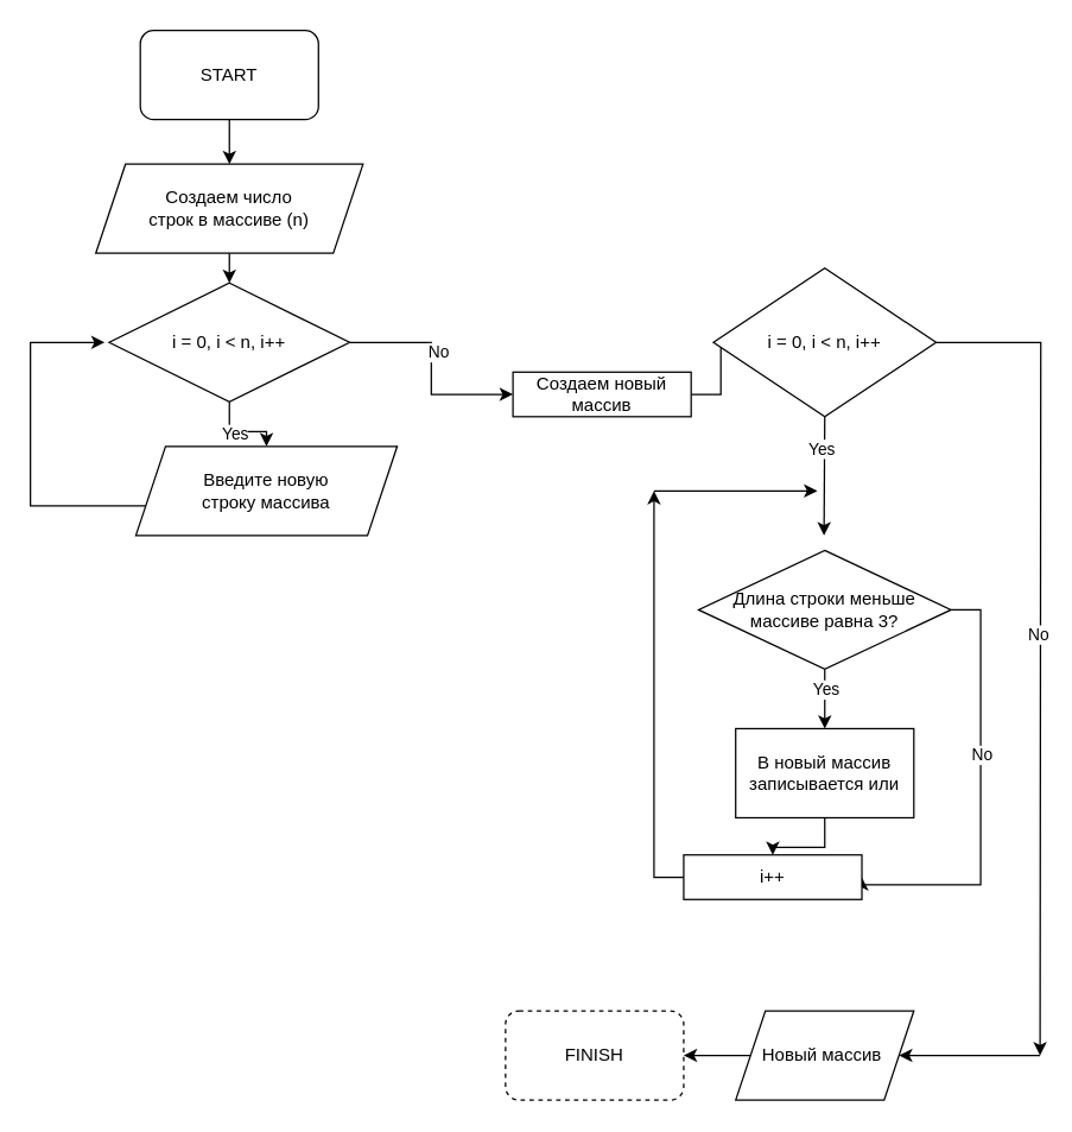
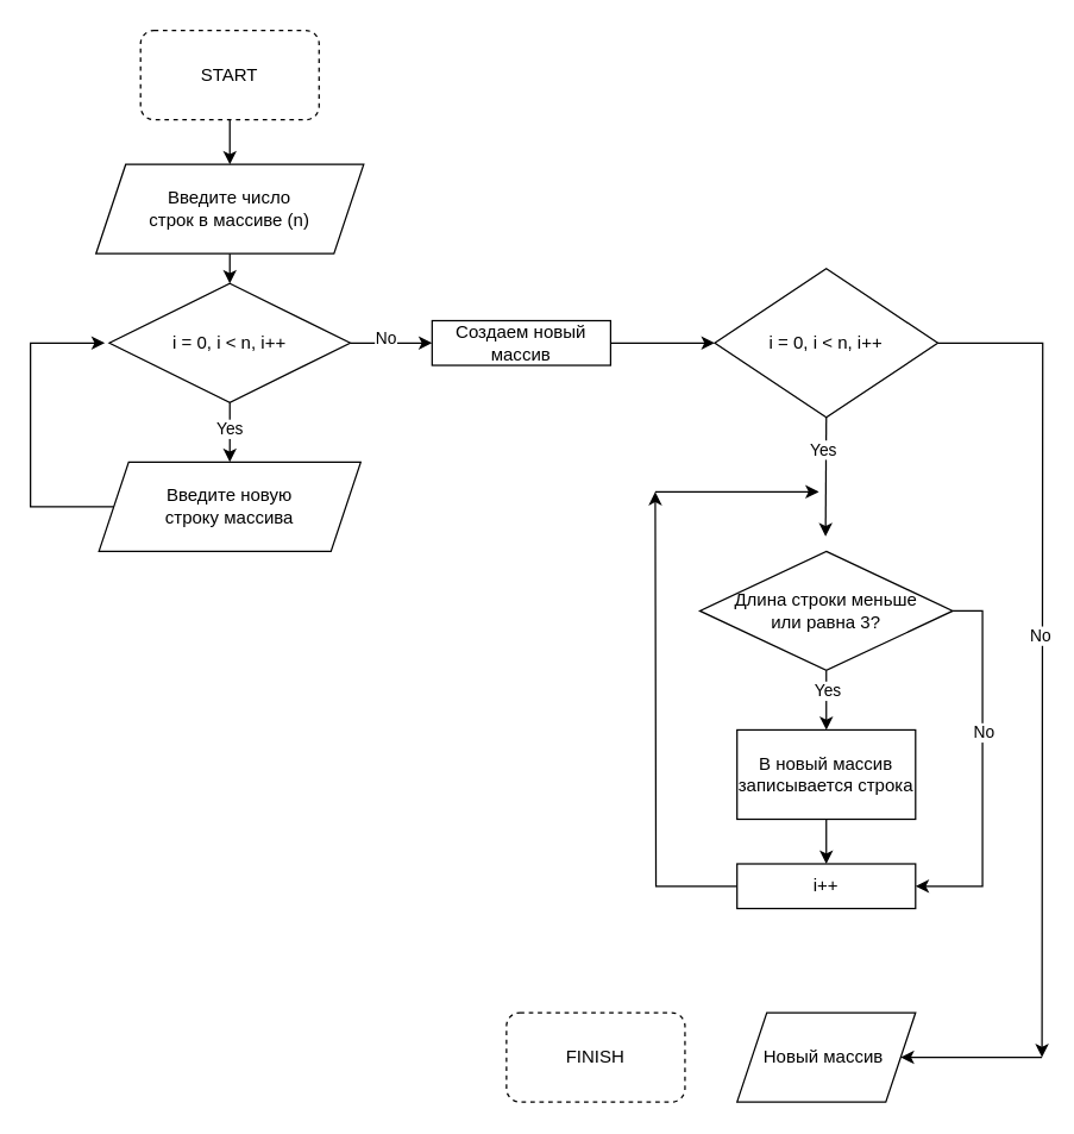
  <mxCell id="0" />
  <mxCell id="1" parent="0" />
  <mxCell id="2" value="" style="edgeStyle=orthogonalEdgeStyle;rounded=0;orthogonalLoop=1;jettySize=auto;html=1;" edge="1" parent="1" source="3"><mxGeometry relative="1" as="geometry"><mxPoint x="154" y="110" as="targetPoint" /></mxGeometry></mxCell>
- <mxCell id="3" value="START" style="rounded=1;whiteSpace=wrap;html=1;" vertex="1" parent="1"><mxGeometry x="94" y="20" width="120" height="60" as="geometry" /></mxCell>
+ <mxCell id="3" value="START" style="rounded=1;whiteSpace=wrap;html=1;dashed=1;" vertex="1" parent="1"><mxGeometry x="94" y="20" width="120" height="60" as="geometry" /></mxCell>
  <mxCell id="4" value="" style="edgeStyle=orthogonalEdgeStyle;rounded=0;orthogonalLoop=1;jettySize=auto;html=1;" edge="1" parent="1"><mxGeometry relative="1" as="geometry"><mxPoint x="154" y="160" as="sourcePoint" /><mxPoint x="154" y="190" as="targetPoint" /></mxGeometry></mxCell>
  <mxCell id="5" value="" style="edgeStyle=orthogonalEdgeStyle;rounded=0;orthogonalLoop=1;jettySize=auto;html=1;" edge="1" parent="1" source="9" target="11"><mxGeometry relative="1" as="geometry" /></mxCell>
  <mxCell id="6" value="Yes" style="edgeLabel;html=1;align=center;verticalAlign=middle;resizable=0;points=[];" vertex="1" connectable="0" parent="5"><mxGeometry x="-0.167" y="-1" relative="1" as="geometry"><mxPoint as="offset" /></mxGeometry></mxCell>
  <mxCell id="7" value="" style="edgeStyle=orthogonalEdgeStyle;rounded=0;orthogonalLoop=1;jettySize=auto;html=1;" edge="1" parent="1" source="9" target="26"><mxGeometry relative="1" as="geometry" /></mxCell>
  <mxCell id="8" value="No" style="edgeLabel;html=1;align=center;verticalAlign=middle;resizable=0;points=[];" vertex="1" connectable="0" parent="7"><mxGeometry x="-0.164" y="4" relative="1" as="geometry"><mxPoint as="offset" /></mxGeometry></mxCell>
  <mxCell id="9" value="i = 0, i &amp;lt; n, i++" style="rhombus;whiteSpace=wrap;html=1;" vertex="1" parent="1"><mxGeometry x="73" y="190" width="162" height="80" as="geometry" /></mxCell>
  <mxCell id="10" style="edgeStyle=orthogonalEdgeStyle;rounded=0;orthogonalLoop=1;jettySize=auto;html=1;" edge="1" parent="1" source="11"><mxGeometry relative="1" as="geometry"><mxPoint x="70" y="230" as="targetPoint" /><Array as="points"><mxPoint x="20" y="340" /><mxPoint x="20" y="230" /></Array></mxGeometry></mxCell>
- <mxCell id="11" value="Введите новую &lt;br&gt;строку массива" style="shape=parallelogram;perimeter=parallelogramPerimeter;whiteSpace=wrap;html=1;fixedSize=1;" vertex="1" parent="1"><mxGeometry x="91" y="300" width="176" height="60" as="geometry" /></mxCell>
- <mxCell id="12" value="Создаем число&lt;br style=&quot;border-color: var(--border-color);&quot;&gt;строк в массиве (n)" style="shape=parallelogram;perimeter=parallelogramPerimeter;whiteSpace=wrap;html=1;fixedSize=1;" vertex="1" parent="1"><mxGeometry x="64" y="110" width="180" height="60" as="geometry" /></mxCell>
+ <mxCell id="11" value="Введите новую &lt;br&gt;строку массива" style="shape=parallelogram;perimeter=parallelogramPerimeter;whiteSpace=wrap;html=1;fixedSize=1;" vertex="1" parent="1"><mxGeometry x="66" y="310" width="176" height="60" as="geometry" /></mxCell>
+ <mxCell id="12" value="Введите число&lt;br style=&quot;border-color: var(--border-color);&quot;&gt;строк в массиве (n)" style="shape=parallelogram;perimeter=parallelogramPerimeter;whiteSpace=wrap;html=1;fixedSize=1;" vertex="1" parent="1"><mxGeometry x="64" y="110" width="180" height="60" as="geometry" /></mxCell>
  <mxCell id="13" value="" style="edgeStyle=orthogonalEdgeStyle;rounded=0;orthogonalLoop=1;jettySize=auto;html=1;" edge="1" parent="1" source="17" target="19"><mxGeometry relative="1" as="geometry" /></mxCell>
  <mxCell id="14" value="Yes" style="edgeLabel;html=1;align=center;verticalAlign=middle;resizable=0;points=[];" vertex="1" connectable="0" parent="13"><mxGeometry x="-0.333" y="4" relative="1" as="geometry"><mxPoint x="-4" as="offset" /></mxGeometry></mxCell>
  <mxCell id="15" style="edgeStyle=orthogonalEdgeStyle;rounded=0;orthogonalLoop=1;jettySize=auto;html=1;entryX=1;entryY=0.5;entryDx=0;entryDy=0;" edge="1" parent="1" source="17" target="21"><mxGeometry relative="1" as="geometry"><Array as="points"><mxPoint x="660" y="410" /><mxPoint x="660" y="595" /></Array></mxGeometry></mxCell>
  <mxCell id="16" value="No" style="edgeLabel;html=1;align=center;verticalAlign=middle;resizable=0;points=[];" vertex="1" connectable="0" parent="15"><mxGeometry x="-0.192" relative="1" as="geometry"><mxPoint as="offset" /></mxGeometry></mxCell>
- <mxCell id="17" value="Длина строки меньше &lt;br&gt;массиве равна 3?" style="rhombus;whiteSpace=wrap;html=1;" vertex="1" parent="1"><mxGeometry x="470" y="370" width="170" height="80" as="geometry" /></mxCell>
+ <mxCell id="17" value="Длина строки меньше &lt;br&gt;или равна 3?" style="rhombus;whiteSpace=wrap;html=1;" vertex="1" parent="1"><mxGeometry x="470" y="370" width="170" height="80" as="geometry" /></mxCell>
  <mxCell id="18" value="" style="edgeStyle=orthogonalEdgeStyle;rounded=0;orthogonalLoop=1;jettySize=auto;html=1;" edge="1" parent="1" source="19" target="21"><mxGeometry relative="1" as="geometry" /></mxCell>
- <mxCell id="19" value="В новый массив записывается или" style="whiteSpace=wrap;html=1;" vertex="1" parent="1"><mxGeometry x="495" y="490" width="120" height="60" as="geometry" /></mxCell>
+ <mxCell id="19" value="В новый массив записывается строка" style="whiteSpace=wrap;html=1;" vertex="1" parent="1"><mxGeometry x="495" y="490" width="120" height="60" as="geometry" /></mxCell>
  <mxCell id="20" style="edgeStyle=orthogonalEdgeStyle;rounded=0;orthogonalLoop=1;jettySize=auto;html=1;" edge="1" parent="1" source="21"><mxGeometry relative="1" as="geometry"><mxPoint x="440" y="330" as="targetPoint" /></mxGeometry></mxCell>
- <mxCell id="21" value="i++" style="whiteSpace=wrap;html=1;" vertex="1" parent="1"><mxGeometry x="460" y="575" width="120" height="30" as="geometry" /></mxCell>
+ <mxCell id="21" value="i++" style="whiteSpace=wrap;html=1;" vertex="1" parent="1"><mxGeometry x="495" y="580" width="120" height="30" as="geometry" /></mxCell>
  <mxCell id="22" value="" style="endArrow=classic;html=1;rounded=0;" edge="1" parent="1"><mxGeometry width="50" height="50" relative="1" as="geometry"><mxPoint x="440" y="330" as="sourcePoint" /><mxPoint x="550" y="330" as="targetPoint" /></mxGeometry></mxCell>
  <mxCell id="23" value="" style="endArrow=classic;html=1;rounded=0;exitX=0.5;exitY=1;exitDx=0;exitDy=0;" edge="1" parent="1" source="29"><mxGeometry width="50" height="50" relative="1" as="geometry"><mxPoint x="554.5" y="300" as="sourcePoint" /><mxPoint x="554.5" y="360" as="targetPoint" /></mxGeometry></mxCell>
  <mxCell id="24" value="Yes" style="edgeLabel;html=1;align=center;verticalAlign=middle;resizable=0;points=[];" vertex="1" connectable="0" parent="23"><mxGeometry x="-0.45" y="-2" relative="1" as="geometry"><mxPoint as="offset" /></mxGeometry></mxCell>
  <mxCell id="25" value="" style="edgeStyle=orthogonalEdgeStyle;rounded=0;orthogonalLoop=1;jettySize=auto;html=1;" edge="1" parent="1" source="26" target="29"><mxGeometry relative="1" as="geometry" /></mxCell>
- <mxCell id="26" value="Создаем новый массив" style="whiteSpace=wrap;html=1;" vertex="1" parent="1"><mxGeometry x="345" y="250" width="120" height="30" as="geometry" /></mxCell>
+ <mxCell id="26" value="Создаем новый массив" style="whiteSpace=wrap;html=1;" vertex="1" parent="1"><mxGeometry x="290" y="215" width="120" height="30" as="geometry" /></mxCell>
  <mxCell id="27" style="edgeStyle=orthogonalEdgeStyle;rounded=0;orthogonalLoop=1;jettySize=auto;html=1;" edge="1" parent="1" source="29"><mxGeometry relative="1" as="geometry"><mxPoint x="700" y="710" as="targetPoint" /></mxGeometry></mxCell>
  <mxCell id="28" value="No" style="edgeLabel;html=1;align=center;verticalAlign=middle;resizable=0;points=[];" vertex="1" connectable="0" parent="27"><mxGeometry x="-0.029" y="-2" relative="1" as="geometry"><mxPoint as="offset" /></mxGeometry></mxCell>
  <mxCell id="29" value="i = 0, i &amp;lt; n, i++" style="rhombus;whiteSpace=wrap;html=1;" vertex="1" parent="1"><mxGeometry x="480" y="180" width="150" height="100" as="geometry" /></mxCell>
- <mxCell id="30" value="" style="edgeStyle=orthogonalEdgeStyle;rounded=0;orthogonalLoop=1;jettySize=auto;html=1;" edge="1" parent="1" source="31" target="33"><mxGeometry relative="1" as="geometry" /></mxCell>
  <mxCell id="31" value="Новый массив&amp;nbsp;" style="shape=parallelogram;perimeter=parallelogramPerimeter;whiteSpace=wrap;html=1;fixedSize=1;" vertex="1" parent="1"><mxGeometry x="495" y="680" width="120" height="60" as="geometry" /></mxCell>
  <mxCell id="32" value="" style="endArrow=classic;html=1;rounded=0;entryX=1;entryY=0.5;entryDx=0;entryDy=0;" edge="1" parent="1" target="31"><mxGeometry width="50" height="50" relative="1" as="geometry"><mxPoint x="700" y="710" as="sourcePoint" /><mxPoint x="720" y="670" as="targetPoint" /></mxGeometry></mxCell>
  <mxCell id="33" value="FINISH" style="rounded=1;whiteSpace=wrap;html=1;dashed=1;" vertex="1" parent="1"><mxGeometry x="340" y="680" width="120" height="60" as="geometry" /></mxCell>
